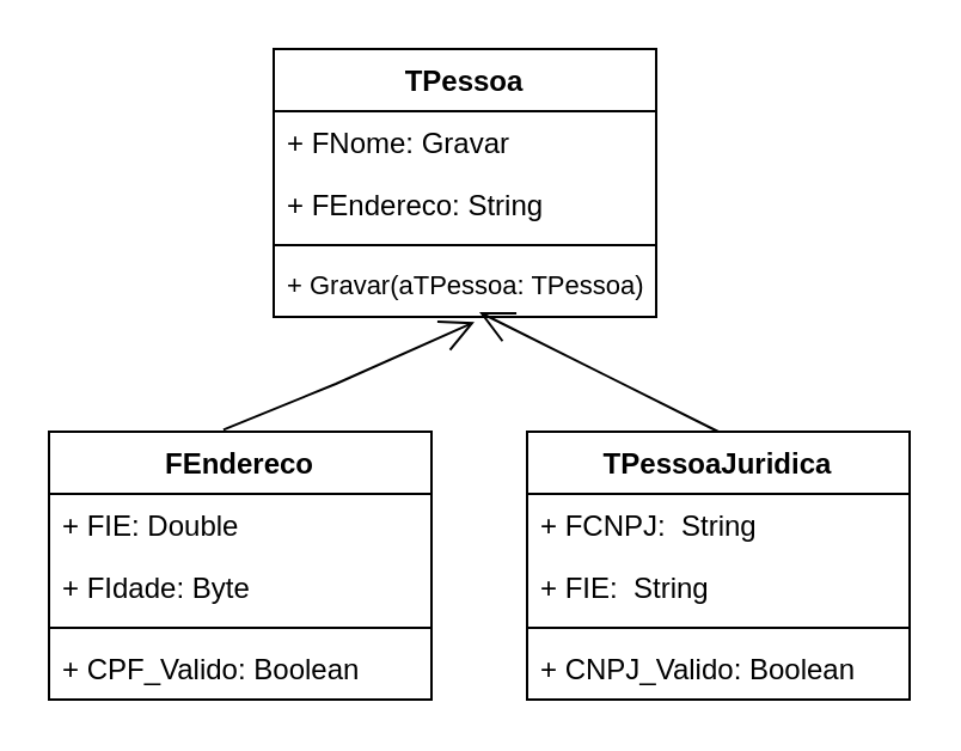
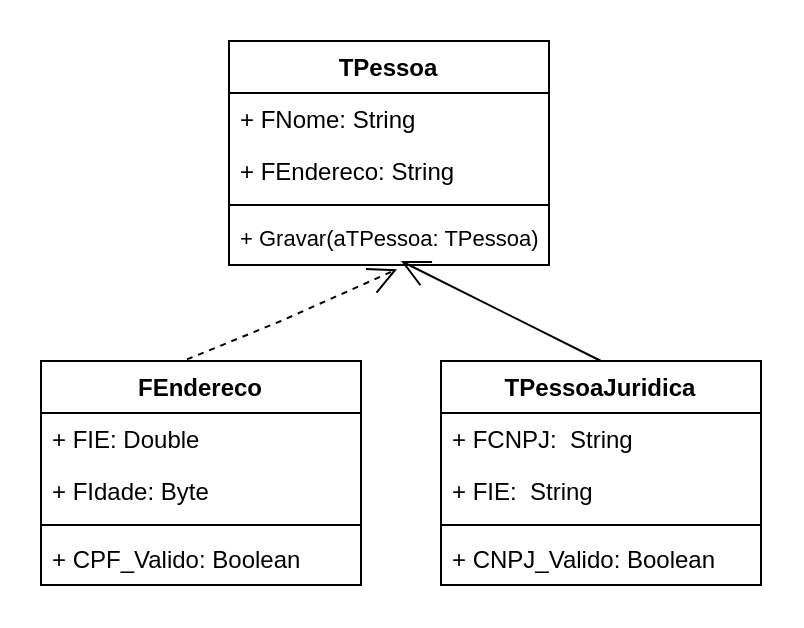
  <mxCell id="0" />
  <mxCell id="1" parent="0" />
  <mxCell id="2" value="TPessoa&#10;" style="swimlane;fontStyle=1;align=center;verticalAlign=top;childLayout=stackLayout;horizontal=1;startSize=26;horizontalStack=0;resizeParent=1;resizeParentMax=0;resizeLast=0;collapsible=1;marginBottom=0;" vertex="1" parent="1"><mxGeometry x="114" y="20" width="160" height="112" as="geometry" /></mxCell>
- <mxCell id="3" value="+ FNome: Gravar" style="text;strokeColor=none;fillColor=none;align=left;verticalAlign=top;spacingLeft=4;spacingRight=4;overflow=hidden;rotatable=0;points=[[0,0.5],[1,0.5]];portConstraint=eastwest;" vertex="1" parent="2"><mxGeometry y="26" width="160" height="26" as="geometry" /></mxCell>
+ <mxCell id="3" value="+ FNome: String" style="text;strokeColor=none;fillColor=none;align=left;verticalAlign=top;spacingLeft=4;spacingRight=4;overflow=hidden;rotatable=0;points=[[0,0.5],[1,0.5]];portConstraint=eastwest;" vertex="1" parent="2"><mxGeometry y="26" width="160" height="26" as="geometry" /></mxCell>
  <mxCell id="4" value="+ FEndereco: String" style="text;strokeColor=none;fillColor=none;align=left;verticalAlign=top;spacingLeft=4;spacingRight=4;overflow=hidden;rotatable=0;points=[[0,0.5],[1,0.5]];portConstraint=eastwest;" vertex="1" parent="2"><mxGeometry y="52" width="160" height="26" as="geometry" /></mxCell>
  <mxCell id="5" value="" style="line;strokeWidth=1;fillColor=none;align=left;verticalAlign=middle;spacingTop=-1;spacingLeft=3;spacingRight=3;rotatable=0;labelPosition=right;points=[];portConstraint=eastwest;strokeColor=inherit;" vertex="1" parent="2"><mxGeometry y="78" width="160" height="8" as="geometry" /></mxCell>
  <mxCell id="6" value="+ Gravar(aTPessoa: TPessoa)" style="text;strokeColor=none;fillColor=none;align=left;verticalAlign=top;spacingLeft=4;spacingRight=4;overflow=hidden;rotatable=0;points=[[0,0.5],[1,0.5]];portConstraint=eastwest;fontSize=11;" vertex="1" parent="2"><mxGeometry y="86" width="160" height="26" as="geometry" /></mxCell>
  <mxCell id="7" value="FEndereco" style="swimlane;fontStyle=1;align=center;verticalAlign=top;childLayout=stackLayout;horizontal=1;startSize=26;horizontalStack=0;resizeParent=1;resizeParentMax=0;resizeLast=0;collapsible=1;marginBottom=0;" vertex="1" parent="1"><mxGeometry x="20" y="180" width="160" height="112" as="geometry" /></mxCell>
  <mxCell id="8" value="+ FIE: Double&#10;" style="text;strokeColor=none;fillColor=none;align=left;verticalAlign=top;spacingLeft=4;spacingRight=4;overflow=hidden;rotatable=0;points=[[0,0.5],[1,0.5]];portConstraint=eastwest;" vertex="1" parent="7"><mxGeometry y="26" width="160" height="26" as="geometry" /></mxCell>
  <mxCell id="9" value="+ FIdade: Byte&#10;" style="text;strokeColor=none;fillColor=none;align=left;verticalAlign=top;spacingLeft=4;spacingRight=4;overflow=hidden;rotatable=0;points=[[0,0.5],[1,0.5]];portConstraint=eastwest;" vertex="1" parent="7"><mxGeometry y="52" width="160" height="26" as="geometry" /></mxCell>
  <mxCell id="10" value="" style="line;strokeWidth=1;fillColor=none;align=left;verticalAlign=middle;spacingTop=-1;spacingLeft=3;spacingRight=3;rotatable=0;labelPosition=right;points=[];portConstraint=eastwest;strokeColor=inherit;" vertex="1" parent="7"><mxGeometry y="78" width="160" height="8" as="geometry" /></mxCell>
  <mxCell id="11" value="+ CPF_Valido: Boolean" style="text;strokeColor=none;fillColor=none;align=left;verticalAlign=top;spacingLeft=4;spacingRight=4;overflow=hidden;rotatable=0;points=[[0,0.5],[1,0.5]];portConstraint=eastwest;" vertex="1" parent="7"><mxGeometry y="86" width="160" height="26" as="geometry" /></mxCell>
  <mxCell id="12" value="TPessoaJuridica" style="swimlane;fontStyle=1;align=center;verticalAlign=top;childLayout=stackLayout;horizontal=1;startSize=26;horizontalStack=0;resizeParent=1;resizeParentMax=0;resizeLast=0;collapsible=1;marginBottom=0;" vertex="1" parent="1"><mxGeometry x="220" y="180" width="160" height="112" as="geometry" /></mxCell>
  <mxCell id="13" value="+ FCNPJ:  String" style="text;strokeColor=none;fillColor=none;align=left;verticalAlign=top;spacingLeft=4;spacingRight=4;overflow=hidden;rotatable=0;points=[[0,0.5],[1,0.5]];portConstraint=eastwest;" vertex="1" parent="12"><mxGeometry y="26" width="160" height="26" as="geometry" /></mxCell>
  <mxCell id="14" value="+ FIE:  String" style="text;strokeColor=none;fillColor=none;align=left;verticalAlign=top;spacingLeft=4;spacingRight=4;overflow=hidden;rotatable=0;points=[[0,0.5],[1,0.5]];portConstraint=eastwest;" vertex="1" parent="12"><mxGeometry y="52" width="160" height="26" as="geometry" /></mxCell>
  <mxCell id="15" value="" style="line;strokeWidth=1;fillColor=none;align=left;verticalAlign=middle;spacingTop=-1;spacingLeft=3;spacingRight=3;rotatable=0;labelPosition=right;points=[];portConstraint=eastwest;strokeColor=inherit;" vertex="1" parent="12"><mxGeometry y="78" width="160" height="8" as="geometry" /></mxCell>
  <mxCell id="16" value="+ CNPJ_Valido: Boolean" style="text;strokeColor=none;fillColor=none;align=left;verticalAlign=top;spacingLeft=4;spacingRight=4;overflow=hidden;rotatable=0;points=[[0,0.5],[1,0.5]];portConstraint=eastwest;" vertex="1" parent="12"><mxGeometry y="86" width="160" height="26" as="geometry" /></mxCell>
- <mxCell id="17" value="" style="endArrow=open;endFill=1;endSize=12;html=1;rounded=0;exitX=0.456;exitY=-0.007;exitDx=0;exitDy=0;exitPerimeter=0;entryX=0.525;entryY=1.083;entryDx=0;entryDy=0;entryPerimeter=0;" edge="1" parent="1" source="7" target="6"><mxGeometry width="160" relative="1" as="geometry"><mxPoint x="60" y="160" as="sourcePoint" /><mxPoint x="180" y="160" as="targetPoint" /><Array as="points"><mxPoint x="140" y="160" /></Array></mxGeometry></mxCell>
+ <mxCell id="17" value="" style="endArrow=open;endFill=1;endSize=12;html=1;rounded=0;exitX=0.456;exitY=-0.007;exitDx=0;exitDy=0;exitPerimeter=0;entryX=0.525;entryY=1.083;entryDx=0;entryDy=0;entryPerimeter=0;dashed=1;" edge="1" parent="1" source="7" target="6"><mxGeometry width="160" relative="1" as="geometry"><mxPoint x="60" y="160" as="sourcePoint" /><mxPoint x="180" y="160" as="targetPoint" /><Array as="points"><mxPoint x="140" y="160" /></Array></mxGeometry></mxCell>
  <mxCell id="18" value="" style="endArrow=open;endFill=1;endSize=12;html=1;rounded=0;exitX=0.5;exitY=0;exitDx=0;exitDy=0;" edge="1" parent="1" source="12"><mxGeometry width="160" relative="1" as="geometry"><mxPoint x="114" y="189.216" as="sourcePoint" /><mxPoint x="200" y="130" as="targetPoint" /></mxGeometry></mxCell>
